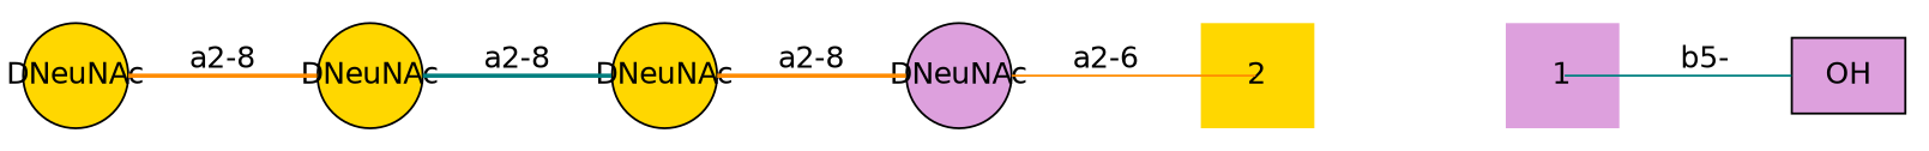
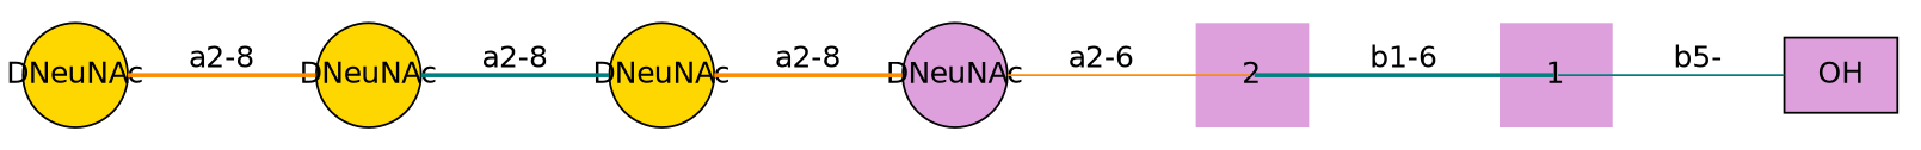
  graph {
    nodesep=0.05
    rankdir=LR
    ranksep=0.8
    splines=false
    node [fillcolor=gold fixedsize=true fontname=DejaVuSans labelfontsize=12 scale=true shape=circle style=filled]
    edge [color=teal fontname=DejaVuSans headclip=true labelangle=320.0 labeldistance=1.2 labelfontsize=12 style=bold tailclip=true]
    n1 [fillcolor=plum label=OH shape=box]
    1 [fillcolor=plum height=0.7 shape=none]
-   2 [height=0.7 shape=none]
+   2 [fillcolor=plum height=0.7 shape=none]
    n4 [fillcolor=plum height=0.7 label=DNeuNAc]
    n5 [height=0.7 label=DNeuNAc]
    n6 [height=0.7 label=DNeuNAc]
    n7 [height=0.7 label=DNeuNAc]
    1 -- n1 [label="b5-" style=solid tailclip=false]
+   2 -- 1 [headclip=false label="b1-6" tailclip=false]
    n4 -- 2 [color=darkorange headclip=false label="a2-6" style=solid]
    n5 -- n4 [color=darkorange label="a2-8"]
    n6 -- n5 [label="a2-8"]
    n7 -- n6 [color=darkorange label="a2-8"]
  }
